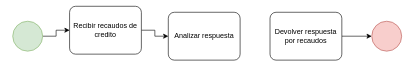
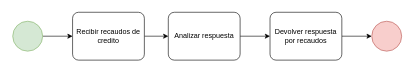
  <mxCell id="0" />
  <mxCell id="1" parent="0" />
  <mxCell id="2" style="edgeStyle=orthogonalEdgeStyle;rounded=0;orthogonalLoop=1;jettySize=auto;html=1;" edge="1" parent="1" source="3" target="5"><mxGeometry relative="1" as="geometry" /></mxCell>
  <mxCell id="3" value="" style="points=[[0.145,0.145,0],[0.5,0,0],[0.855,0.145,0],[1,0.5,0],[0.855,0.855,0],[0.5,1,0],[0.145,0.855,0],[0,0.5,0]];shape=mxgraph.bpmn.event;html=1;verticalLabelPosition=bottom;labelBackgroundColor=#ffffff;verticalAlign=top;align=center;perimeter=ellipsePerimeter;outlineConnect=0;aspect=fixed;outline=standard;symbol=general;fillColor=#d5e8d4;strokeColor=#82b366;" vertex="1" parent="1"><mxGeometry x="20" y="35" width="50" height="50" as="geometry" /></mxCell>
  <mxCell id="4" style="edgeStyle=orthogonalEdgeStyle;rounded=0;orthogonalLoop=1;jettySize=auto;html=1;" edge="1" parent="1" source="5" target="7"><mxGeometry relative="1" as="geometry" /></mxCell>
- <mxCell id="5" value="Recibir recaudos de credito" style="points=[[0.25,0,0],[0.5,0,0],[0.75,0,0],[1,0.25,0],[1,0.5,0],[1,0.75,0],[0.75,1,0],[0.5,1,0],[0.25,1,0],[0,0.75,0],[0,0.5,0],[0,0.25,0]];shape=mxgraph.bpmn.task;whiteSpace=wrap;rectStyle=rounded;size=10;taskMarker=abstract;" vertex="1" parent="1"><mxGeometry x="115" y="10" width="120" height="80" as="geometry" /></mxCell>
+ <mxCell id="5" value="Recibir recaudos de credito" style="points=[[0.25,0,0],[0.5,0,0],[0.75,0,0],[1,0.25,0],[1,0.5,0],[1,0.75,0],[0.75,1,0],[0.5,1,0],[0.25,1,0],[0,0.75,0],[0,0.5,0],[0,0.25,0]];shape=mxgraph.bpmn.task;whiteSpace=wrap;rectStyle=rounded;size=10;taskMarker=abstract;" vertex="1" parent="1"><mxGeometry x="120" y="20" width="120" height="80" as="geometry" /></mxCell>
+ <mxCell id="6" style="edgeStyle=orthogonalEdgeStyle;rounded=0;orthogonalLoop=1;jettySize=auto;html=1;entryX=0;entryY=0.5;entryDx=0;entryDy=0;entryPerimeter=0;" edge="1" parent="1" source="7" target="9"><mxGeometry relative="1" as="geometry" /></mxCell>
  <mxCell id="7" value="Analizar respuesta" style="points=[[0.25,0,0],[0.5,0,0],[0.75,0,0],[1,0.25,0],[1,0.5,0],[1,0.75,0],[0.75,1,0],[0.5,1,0],[0.25,1,0],[0,0.75,0],[0,0.5,0],[0,0.25,0]];shape=mxgraph.bpmn.task;whiteSpace=wrap;rectStyle=rounded;size=10;taskMarker=abstract;" vertex="1" parent="1"><mxGeometry x="280" y="20" width="120" height="80" as="geometry" /></mxCell>
  <mxCell id="8" style="edgeStyle=orthogonalEdgeStyle;rounded=0;orthogonalLoop=1;jettySize=auto;html=1;exitX=1;exitY=0.5;exitDx=0;exitDy=0;exitPerimeter=0;" edge="1" parent="1" source="9" target="10"><mxGeometry relative="1" as="geometry" /></mxCell>
  <mxCell id="9" value="Devolver respuesta por recaudos" style="points=[[0.25,0,0],[0.5,0,0],[0.75,0,0],[1,0.25,0],[1,0.5,0],[1,0.75,0],[0.75,1,0],[0.5,1,0],[0.25,1,0],[0,0.75,0],[0,0.5,0],[0,0.25,0]];shape=mxgraph.bpmn.task;whiteSpace=wrap;rectStyle=rounded;size=10;taskMarker=abstract;" vertex="1" parent="1"><mxGeometry x="450" y="20" width="120" height="80" as="geometry" /></mxCell>
  <mxCell id="10" value="" style="points=[[0.145,0.145,0],[0.5,0,0],[0.855,0.145,0],[1,0.5,0],[0.855,0.855,0],[0.5,1,0],[0.145,0.855,0],[0,0.5,0]];shape=mxgraph.bpmn.event;html=1;verticalLabelPosition=bottom;labelBackgroundColor=#ffffff;verticalAlign=top;align=center;perimeter=ellipsePerimeter;outlineConnect=0;aspect=fixed;outline=standard;symbol=general;fillColor=#f8cecc;strokeColor=#b85450;" vertex="1" parent="1"><mxGeometry x="620" y="35" width="50" height="50" as="geometry" /></mxCell>
